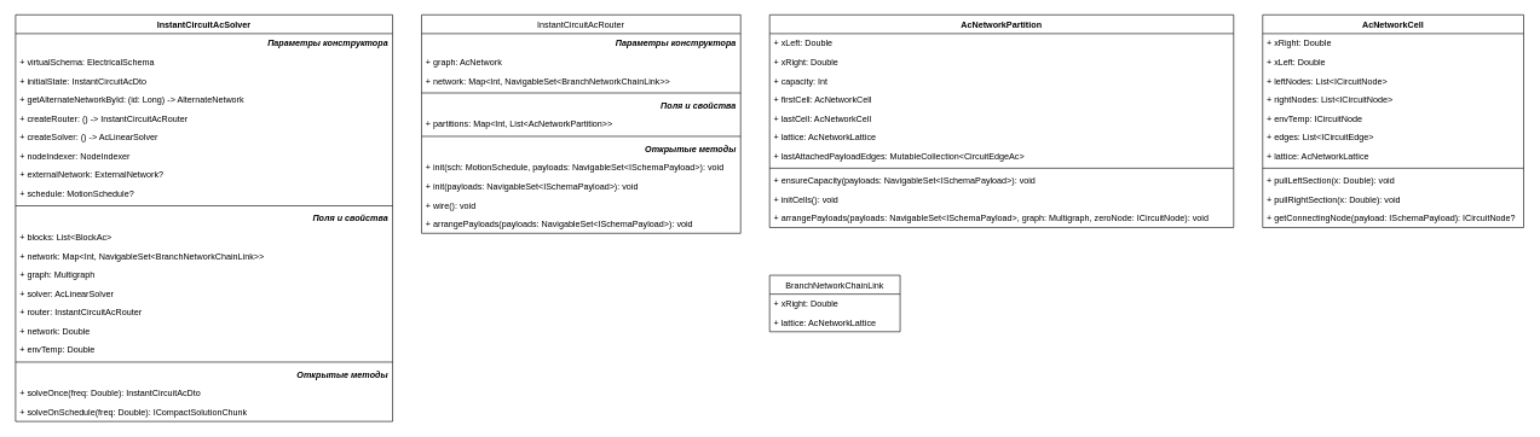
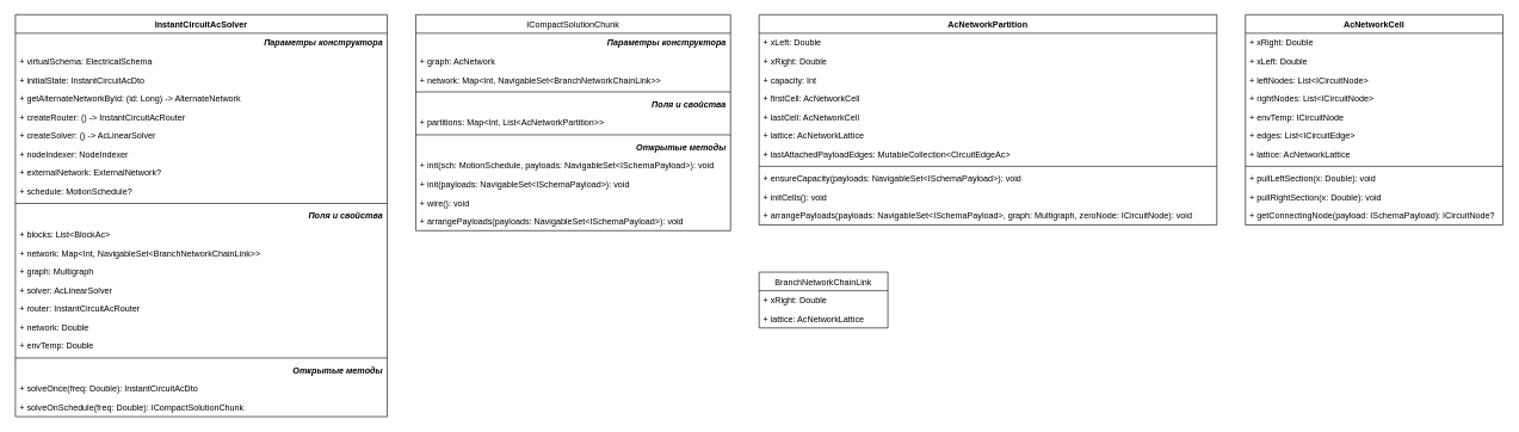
  <mxCell id="0" />
  <mxCell id="1" parent="0" />
  <mxCell id="2" value="BranchNetworkChainLink" style="swimlane;fontStyle=0;childLayout=stackLayout;horizontal=1;startSize=26;fillColor=none;horizontalStack=0;resizeParent=1;resizeParentMax=0;resizeLast=0;collapsible=1;marginBottom=0;" vertex="1" parent="1"><mxGeometry x="1060" y="380" width="180" height="78" as="geometry" /></mxCell>
  <mxCell id="3" value="+ xRight: Double" style="text;strokeColor=none;fillColor=none;align=left;verticalAlign=top;spacingLeft=4;spacingRight=4;overflow=hidden;rotatable=0;points=[[0,0.5],[1,0.5]];portConstraint=eastwest;" vertex="1" parent="2"><mxGeometry y="26" width="180" height="26" as="geometry" /></mxCell>
  <mxCell id="4" value="+ lattice: AcNetworkLattice" style="text;strokeColor=none;fillColor=none;align=left;verticalAlign=top;spacingLeft=4;spacingRight=4;overflow=hidden;rotatable=0;points=[[0,0.5],[1,0.5]];portConstraint=eastwest;" vertex="1" parent="2"><mxGeometry y="52" width="180" height="26" as="geometry" /></mxCell>
  <mxCell id="5" value="InstantCircuitAcSolver" style="swimlane;fontStyle=1;align=center;verticalAlign=top;childLayout=stackLayout;horizontal=1;startSize=26;horizontalStack=0;resizeParent=1;resizeParentMax=0;resizeLast=0;collapsible=1;marginBottom=0;" vertex="1" parent="1"><mxGeometry x="20" y="20" width="520" height="562" as="geometry" /></mxCell>
  <mxCell id="6" value="Параметры конструктора" style="text;strokeColor=none;fillColor=none;align=right;verticalAlign=top;spacingLeft=4;spacingRight=4;overflow=hidden;rotatable=0;points=[[0,0.5],[1,0.5]];portConstraint=eastwest;fontStyle=3" vertex="1" parent="5"><mxGeometry y="26" width="520" height="26" as="geometry" /></mxCell>
  <mxCell id="7" value="+ virtualSchema: ElectricalSchema" style="text;strokeColor=none;fillColor=none;align=left;verticalAlign=top;spacingLeft=4;spacingRight=4;overflow=hidden;rotatable=0;points=[[0,0.5],[1,0.5]];portConstraint=eastwest;" vertex="1" parent="5"><mxGeometry y="52" width="520" height="26" as="geometry" /></mxCell>
  <mxCell id="8" value="+ initialState: InstantCircuitAcDto" style="text;strokeColor=none;fillColor=none;align=left;verticalAlign=top;spacingLeft=4;spacingRight=4;overflow=hidden;rotatable=0;points=[[0,0.5],[1,0.5]];portConstraint=eastwest;" vertex="1" parent="5"><mxGeometry y="78" width="520" height="26" as="geometry" /></mxCell>
  <mxCell id="9" value="+ getAlternateNetworkById: (id: Long) -&gt; AlternateNetwork" style="text;strokeColor=none;fillColor=none;align=left;verticalAlign=top;spacingLeft=4;spacingRight=4;overflow=hidden;rotatable=0;points=[[0,0.5],[1,0.5]];portConstraint=eastwest;" vertex="1" parent="5"><mxGeometry y="104" width="520" height="26" as="geometry" /></mxCell>
  <mxCell id="10" value="+ createRouter: () -&gt; InstantCircuitAcRouter" style="text;strokeColor=none;fillColor=none;align=left;verticalAlign=top;spacingLeft=4;spacingRight=4;overflow=hidden;rotatable=0;points=[[0,0.5],[1,0.5]];portConstraint=eastwest;" vertex="1" parent="5"><mxGeometry y="130" width="520" height="26" as="geometry" /></mxCell>
  <mxCell id="11" value="+ createSolver: () -&gt; AcLinearSolver" style="text;strokeColor=none;fillColor=none;align=left;verticalAlign=top;spacingLeft=4;spacingRight=4;overflow=hidden;rotatable=0;points=[[0,0.5],[1,0.5]];portConstraint=eastwest;" vertex="1" parent="5"><mxGeometry y="156" width="520" height="26" as="geometry" /></mxCell>
  <mxCell id="12" value="+ nodeIndexer: NodeIndexer" style="text;strokeColor=none;fillColor=none;align=left;verticalAlign=top;spacingLeft=4;spacingRight=4;overflow=hidden;rotatable=0;points=[[0,0.5],[1,0.5]];portConstraint=eastwest;" vertex="1" parent="5"><mxGeometry y="182" width="520" height="26" as="geometry" /></mxCell>
  <mxCell id="13" value="+ externalNetwork: ExternalNetwork?" style="text;strokeColor=none;fillColor=none;align=left;verticalAlign=top;spacingLeft=4;spacingRight=4;overflow=hidden;rotatable=0;points=[[0,0.5],[1,0.5]];portConstraint=eastwest;" vertex="1" parent="5"><mxGeometry y="208" width="520" height="26" as="geometry" /></mxCell>
  <mxCell id="14" value="+ schedule: MotionSchedule?" style="text;strokeColor=none;fillColor=none;align=left;verticalAlign=top;spacingLeft=4;spacingRight=4;overflow=hidden;rotatable=0;points=[[0,0.5],[1,0.5]];portConstraint=eastwest;" vertex="1" parent="5"><mxGeometry y="234" width="520" height="26" as="geometry" /></mxCell>
  <mxCell id="15" value="" style="line;strokeWidth=1;fillColor=none;align=left;verticalAlign=middle;spacingTop=-1;spacingLeft=3;spacingRight=3;rotatable=0;labelPosition=right;points=[];portConstraint=eastwest;strokeColor=inherit;" vertex="1" parent="5"><mxGeometry y="260" width="520" height="8" as="geometry" /></mxCell>
  <mxCell id="16" value="Поля и свойства" style="text;strokeColor=none;fillColor=none;align=right;verticalAlign=top;spacingLeft=4;spacingRight=4;overflow=hidden;rotatable=0;points=[[0,0.5],[1,0.5]];portConstraint=eastwest;fontStyle=3" vertex="1" parent="5"><mxGeometry y="268" width="520" height="26" as="geometry" /></mxCell>
  <mxCell id="17" value="+ blocks: List&lt;BlockAc&gt;" style="text;strokeColor=none;fillColor=none;align=left;verticalAlign=top;spacingLeft=4;spacingRight=4;overflow=hidden;rotatable=0;points=[[0,0.5],[1,0.5]];portConstraint=eastwest;" vertex="1" parent="5"><mxGeometry y="294" width="520" height="26" as="geometry" /></mxCell>
  <mxCell id="18" value="+ network: Map&lt;Int, NavigableSet&lt;BranchNetworkChainLink&gt;&gt;" style="text;strokeColor=none;fillColor=none;align=left;verticalAlign=top;spacingLeft=4;spacingRight=4;overflow=hidden;rotatable=0;points=[[0,0.5],[1,0.5]];portConstraint=eastwest;" vertex="1" parent="5"><mxGeometry y="320" width="520" height="26" as="geometry" /></mxCell>
  <mxCell id="19" value="+ graph: Multigraph" style="text;strokeColor=none;fillColor=none;align=left;verticalAlign=top;spacingLeft=4;spacingRight=4;overflow=hidden;rotatable=0;points=[[0,0.5],[1,0.5]];portConstraint=eastwest;" vertex="1" parent="5"><mxGeometry y="346" width="520" height="26" as="geometry" /></mxCell>
  <mxCell id="20" value="+ solver: AcLinearSolver" style="text;strokeColor=none;fillColor=none;align=left;verticalAlign=top;spacingLeft=4;spacingRight=4;overflow=hidden;rotatable=0;points=[[0,0.5],[1,0.5]];portConstraint=eastwest;" vertex="1" parent="5"><mxGeometry y="372" width="520" height="26" as="geometry" /></mxCell>
  <mxCell id="21" value="+ router: InstantCircuitAcRouter" style="text;strokeColor=none;fillColor=none;align=left;verticalAlign=top;spacingLeft=4;spacingRight=4;overflow=hidden;rotatable=0;points=[[0,0.5],[1,0.5]];portConstraint=eastwest;" vertex="1" parent="5"><mxGeometry y="398" width="520" height="26" as="geometry" /></mxCell>
  <mxCell id="22" value="+ network: Double" style="text;strokeColor=none;fillColor=none;align=left;verticalAlign=top;spacingLeft=4;spacingRight=4;overflow=hidden;rotatable=0;points=[[0,0.5],[1,0.5]];portConstraint=eastwest;" vertex="1" parent="5"><mxGeometry y="424" width="520" height="26" as="geometry" /></mxCell>
  <mxCell id="23" value="+ envTemp: Double" style="text;strokeColor=none;fillColor=none;align=left;verticalAlign=top;spacingLeft=4;spacingRight=4;overflow=hidden;rotatable=0;points=[[0,0.5],[1,0.5]];portConstraint=eastwest;" vertex="1" parent="5"><mxGeometry y="450" width="520" height="26" as="geometry" /></mxCell>
  <mxCell id="24" value="" style="line;strokeWidth=1;fillColor=none;align=left;verticalAlign=middle;spacingTop=-1;spacingLeft=3;spacingRight=3;rotatable=0;labelPosition=right;points=[];portConstraint=eastwest;strokeColor=inherit;" vertex="1" parent="5"><mxGeometry y="476" width="520" height="8" as="geometry" /></mxCell>
  <mxCell id="25" value="Открытые методы" style="text;strokeColor=none;fillColor=none;align=right;verticalAlign=top;spacingLeft=4;spacingRight=4;overflow=hidden;rotatable=0;points=[[0,0.5],[1,0.5]];portConstraint=eastwest;fontStyle=3" vertex="1" parent="5"><mxGeometry y="484" width="520" height="26" as="geometry" /></mxCell>
  <mxCell id="26" value="+ solveOnce(freq: Double): InstantCircuitAcDto" style="text;strokeColor=none;fillColor=none;align=left;verticalAlign=top;spacingLeft=4;spacingRight=4;overflow=hidden;rotatable=0;points=[[0,0.5],[1,0.5]];portConstraint=eastwest;" vertex="1" parent="5"><mxGeometry y="510" width="520" height="26" as="geometry" /></mxCell>
  <mxCell id="27" value="+ solveOnSchedule(freq: Double): ICompactSolutionChunk" style="text;strokeColor=none;fillColor=none;align=left;verticalAlign=top;spacingLeft=4;spacingRight=4;overflow=hidden;rotatable=0;points=[[0,0.5],[1,0.5]];portConstraint=eastwest;" vertex="1" parent="5"><mxGeometry y="536" width="520" height="26" as="geometry" /></mxCell>
- <mxCell id="28" value="InstantCircuitAcRouter" style="swimlane;fontStyle=0;childLayout=stackLayout;horizontal=1;startSize=26;fillColor=none;horizontalStack=0;resizeParent=1;resizeParentMax=0;resizeLast=0;collapsible=1;marginBottom=0;" vertex="1" parent="1"><mxGeometry x="580" y="20" width="440" height="302" as="geometry"><mxRectangle x="40" y="40" width="160" height="30" as="alternateBounds" /></mxGeometry></mxCell>
+ <mxCell id="28" value="ICompactSolutionChunk" style="swimlane;fontStyle=0;childLayout=stackLayout;horizontal=1;startSize=26;fillColor=none;horizontalStack=0;resizeParent=1;resizeParentMax=0;resizeLast=0;collapsible=1;marginBottom=0;" vertex="1" parent="1"><mxGeometry x="580" y="20" width="440" height="302" as="geometry"><mxRectangle x="40" y="40" width="160" height="30" as="alternateBounds" /></mxGeometry></mxCell>
  <mxCell id="29" value="Параметры конструктора" style="text;strokeColor=none;fillColor=none;align=right;verticalAlign=top;spacingLeft=4;spacingRight=4;overflow=hidden;rotatable=0;points=[[0,0.5],[1,0.5]];portConstraint=eastwest;fontStyle=3" vertex="1" parent="28"><mxGeometry y="26" width="440" height="26" as="geometry" /></mxCell>
  <mxCell id="30" value="+ graph: AcNetwork" style="text;strokeColor=none;fillColor=none;align=left;verticalAlign=top;spacingLeft=4;spacingRight=4;overflow=hidden;rotatable=0;points=[[0,0.5],[1,0.5]];portConstraint=eastwest;" vertex="1" parent="28"><mxGeometry y="52" width="440" height="26" as="geometry" /></mxCell>
  <mxCell id="31" value="+ network: Map&lt;Int, NavigableSet&lt;BranchNetworkChainLink&gt;&gt;" style="text;strokeColor=none;fillColor=none;align=left;verticalAlign=top;spacingLeft=4;spacingRight=4;overflow=hidden;rotatable=0;points=[[0,0.5],[1,0.5]];portConstraint=eastwest;" vertex="1" parent="28"><mxGeometry y="78" width="440" height="26" as="geometry" /></mxCell>
  <mxCell id="32" value="" style="line;strokeWidth=1;fillColor=none;align=left;verticalAlign=middle;spacingTop=-1;spacingLeft=3;spacingRight=3;rotatable=0;labelPosition=right;points=[];portConstraint=eastwest;strokeColor=inherit;" vertex="1" parent="28"><mxGeometry y="104" width="440" height="8" as="geometry" /></mxCell>
  <mxCell id="33" value="Поля и свойства" style="text;strokeColor=none;fillColor=none;align=right;verticalAlign=top;spacingLeft=4;spacingRight=4;overflow=hidden;rotatable=0;points=[[0,0.5],[1,0.5]];portConstraint=eastwest;fontStyle=3" vertex="1" parent="28"><mxGeometry y="112" width="440" height="26" as="geometry" /></mxCell>
  <mxCell id="34" value="+ partitions: Map&lt;Int, List&lt;AcNetworkPartition&gt;&gt;" style="text;strokeColor=none;fillColor=none;align=left;verticalAlign=top;spacingLeft=4;spacingRight=4;overflow=hidden;rotatable=0;points=[[0,0.5],[1,0.5]];portConstraint=eastwest;" vertex="1" parent="28"><mxGeometry y="138" width="440" height="26" as="geometry" /></mxCell>
  <mxCell id="35" value="" style="line;strokeWidth=1;fillColor=none;align=left;verticalAlign=middle;spacingTop=-1;spacingLeft=3;spacingRight=3;rotatable=0;labelPosition=right;points=[];portConstraint=eastwest;strokeColor=inherit;" vertex="1" parent="28"><mxGeometry y="164" width="440" height="8" as="geometry" /></mxCell>
  <mxCell id="36" value="Открытые методы" style="text;strokeColor=none;fillColor=none;align=right;verticalAlign=top;spacingLeft=4;spacingRight=4;overflow=hidden;rotatable=0;points=[[0,0.5],[1,0.5]];portConstraint=eastwest;fontStyle=3" vertex="1" parent="28"><mxGeometry y="172" width="440" height="26" as="geometry" /></mxCell>
  <mxCell id="37" value="+ init(sch: MotionSchedule, payloads: NavigableSet&lt;ISchemaPayload&gt;): void" style="text;strokeColor=none;fillColor=none;align=left;verticalAlign=top;spacingLeft=4;spacingRight=4;overflow=hidden;rotatable=0;points=[[0,0.5],[1,0.5]];portConstraint=eastwest;" vertex="1" parent="28"><mxGeometry y="198" width="440" height="26" as="geometry" /></mxCell>
  <mxCell id="38" value="+ init(payloads: NavigableSet&lt;ISchemaPayload&gt;): void" style="text;strokeColor=none;fillColor=none;align=left;verticalAlign=top;spacingLeft=4;spacingRight=4;overflow=hidden;rotatable=0;points=[[0,0.5],[1,0.5]];portConstraint=eastwest;" vertex="1" parent="28"><mxGeometry y="224" width="440" height="26" as="geometry" /></mxCell>
  <mxCell id="39" value="+ wire(): void" style="text;strokeColor=none;fillColor=none;align=left;verticalAlign=top;spacingLeft=4;spacingRight=4;overflow=hidden;rotatable=0;points=[[0,0.5],[1,0.5]];portConstraint=eastwest;" vertex="1" parent="28"><mxGeometry y="250" width="440" height="26" as="geometry" /></mxCell>
  <mxCell id="40" value="+ arrangePayloads(payloads: NavigableSet&lt;ISchemaPayload&gt;): void" style="text;strokeColor=none;fillColor=none;align=left;verticalAlign=top;spacingLeft=4;spacingRight=4;overflow=hidden;rotatable=0;points=[[0,0.5],[1,0.5]];portConstraint=eastwest;" vertex="1" parent="28"><mxGeometry y="276" width="440" height="26" as="geometry" /></mxCell>
  <mxCell id="41" value="AcNetworkPartition" style="swimlane;fontStyle=1;align=center;verticalAlign=top;childLayout=stackLayout;horizontal=1;startSize=26;horizontalStack=0;resizeParent=1;resizeParentMax=0;resizeLast=0;collapsible=1;marginBottom=0;" vertex="1" parent="1"><mxGeometry x="1060" y="20" width="640" height="294" as="geometry"><mxRectangle x="600" width="150" height="30" as="alternateBounds" /></mxGeometry></mxCell>
  <mxCell id="42" value="+ xLeft: Double" style="text;strokeColor=none;fillColor=none;align=left;verticalAlign=top;spacingLeft=4;spacingRight=4;overflow=hidden;rotatable=0;points=[[0,0.5],[1,0.5]];portConstraint=eastwest;" vertex="1" parent="41"><mxGeometry y="26" width="640" height="26" as="geometry" /></mxCell>
  <mxCell id="43" value="+ xRight: Double" style="text;strokeColor=none;fillColor=none;align=left;verticalAlign=top;spacingLeft=4;spacingRight=4;overflow=hidden;rotatable=0;points=[[0,0.5],[1,0.5]];portConstraint=eastwest;" vertex="1" parent="41"><mxGeometry y="52" width="640" height="26" as="geometry" /></mxCell>
  <mxCell id="44" value="+ capacity: Int" style="text;strokeColor=none;fillColor=none;align=left;verticalAlign=top;spacingLeft=4;spacingRight=4;overflow=hidden;rotatable=0;points=[[0,0.5],[1,0.5]];portConstraint=eastwest;" vertex="1" parent="41"><mxGeometry y="78" width="640" height="26" as="geometry" /></mxCell>
  <mxCell id="45" value="+ firstCell: AcNetworkCell" style="text;strokeColor=none;fillColor=none;align=left;verticalAlign=top;spacingLeft=4;spacingRight=4;overflow=hidden;rotatable=0;points=[[0,0.5],[1,0.5]];portConstraint=eastwest;" vertex="1" parent="41"><mxGeometry y="104" width="640" height="26" as="geometry" /></mxCell>
  <mxCell id="46" value="+ lastCell: AcNetworkCell" style="text;strokeColor=none;fillColor=none;align=left;verticalAlign=top;spacingLeft=4;spacingRight=4;overflow=hidden;rotatable=0;points=[[0,0.5],[1,0.5]];portConstraint=eastwest;" vertex="1" parent="41"><mxGeometry y="130" width="640" height="26" as="geometry" /></mxCell>
  <mxCell id="47" value="+ lattice: AcNetworkLattice" style="text;strokeColor=none;fillColor=none;align=left;verticalAlign=top;spacingLeft=4;spacingRight=4;overflow=hidden;rotatable=0;points=[[0,0.5],[1,0.5]];portConstraint=eastwest;" vertex="1" parent="41"><mxGeometry y="156" width="640" height="26" as="geometry" /></mxCell>
  <mxCell id="48" value="+ lastAttachedPayloadEdges: MutableCollection&lt;CircuitEdgeAc&gt;" style="text;strokeColor=none;fillColor=none;align=left;verticalAlign=top;spacingLeft=4;spacingRight=4;overflow=hidden;rotatable=0;points=[[0,0.5],[1,0.5]];portConstraint=eastwest;" vertex="1" parent="41"><mxGeometry y="182" width="640" height="26" as="geometry" /></mxCell>
  <mxCell id="49" value="" style="line;strokeWidth=1;fillColor=none;align=left;verticalAlign=middle;spacingTop=-1;spacingLeft=3;spacingRight=3;rotatable=0;labelPosition=right;points=[];portConstraint=eastwest;strokeColor=inherit;" vertex="1" parent="41"><mxGeometry y="208" width="640" height="8" as="geometry" /></mxCell>
  <mxCell id="50" value="+ ensureCapacity(payloads: NavigableSet&lt;ISchemaPayload&gt;): void" style="text;strokeColor=none;fillColor=none;align=left;verticalAlign=top;spacingLeft=4;spacingRight=4;overflow=hidden;rotatable=0;points=[[0,0.5],[1,0.5]];portConstraint=eastwest;" vertex="1" parent="41"><mxGeometry y="216" width="640" height="26" as="geometry" /></mxCell>
  <mxCell id="51" value="+ initCells(): void" style="text;strokeColor=none;fillColor=none;align=left;verticalAlign=top;spacingLeft=4;spacingRight=4;overflow=hidden;rotatable=0;points=[[0,0.5],[1,0.5]];portConstraint=eastwest;" vertex="1" parent="41"><mxGeometry y="242" width="640" height="26" as="geometry" /></mxCell>
  <mxCell id="52" value="+ arrangePayloads(payloads: NavigableSet&lt;ISchemaPayload&gt;, graph: Multigraph, zeroNode: ICircuitNode): void" style="text;strokeColor=none;fillColor=none;align=left;verticalAlign=top;spacingLeft=4;spacingRight=4;overflow=hidden;rotatable=0;points=[[0,0.5],[1,0.5]];portConstraint=eastwest;" vertex="1" parent="41"><mxGeometry y="268" width="640" height="26" as="geometry" /></mxCell>
  <mxCell id="53" value="AcNetworkCell" style="swimlane;fontStyle=1;align=center;verticalAlign=top;childLayout=stackLayout;horizontal=1;startSize=26;horizontalStack=0;resizeParent=1;resizeParentMax=0;resizeLast=0;collapsible=1;marginBottom=0;" vertex="1" parent="1"><mxGeometry x="1740" y="20" width="360" height="294" as="geometry"><mxRectangle x="600" width="150" height="30" as="alternateBounds" /></mxGeometry></mxCell>
  <mxCell id="54" value="+ xRight: Double" style="text;strokeColor=none;fillColor=none;align=left;verticalAlign=top;spacingLeft=4;spacingRight=4;overflow=hidden;rotatable=0;points=[[0,0.5],[1,0.5]];portConstraint=eastwest;" vertex="1" parent="53"><mxGeometry y="26" width="360" height="26" as="geometry" /></mxCell>
  <mxCell id="55" value="+ xLeft: Double" style="text;strokeColor=none;fillColor=none;align=left;verticalAlign=top;spacingLeft=4;spacingRight=4;overflow=hidden;rotatable=0;points=[[0,0.5],[1,0.5]];portConstraint=eastwest;" vertex="1" parent="53"><mxGeometry y="52" width="360" height="26" as="geometry" /></mxCell>
  <mxCell id="56" value="+ leftNodes: List&lt;ICircuitNode&gt;" style="text;strokeColor=none;fillColor=none;align=left;verticalAlign=top;spacingLeft=4;spacingRight=4;overflow=hidden;rotatable=0;points=[[0,0.5],[1,0.5]];portConstraint=eastwest;" vertex="1" parent="53"><mxGeometry y="78" width="360" height="26" as="geometry" /></mxCell>
  <mxCell id="57" value="+ rightNodes: List&lt;ICircuitNode&gt;" style="text;strokeColor=none;fillColor=none;align=left;verticalAlign=top;spacingLeft=4;spacingRight=4;overflow=hidden;rotatable=0;points=[[0,0.5],[1,0.5]];portConstraint=eastwest;" vertex="1" parent="53"><mxGeometry y="104" width="360" height="26" as="geometry" /></mxCell>
  <mxCell id="58" value="+ envTemp: ICircuitNode" style="text;strokeColor=none;fillColor=none;align=left;verticalAlign=top;spacingLeft=4;spacingRight=4;overflow=hidden;rotatable=0;points=[[0,0.5],[1,0.5]];portConstraint=eastwest;" vertex="1" parent="53"><mxGeometry y="130" width="360" height="26" as="geometry" /></mxCell>
  <mxCell id="59" value="+ edges: List&lt;ICircuitEdge&gt;" style="text;strokeColor=none;fillColor=none;align=left;verticalAlign=top;spacingLeft=4;spacingRight=4;overflow=hidden;rotatable=0;points=[[0,0.5],[1,0.5]];portConstraint=eastwest;" vertex="1" parent="53"><mxGeometry y="156" width="360" height="26" as="geometry" /></mxCell>
  <mxCell id="60" value="+ lattice: AcNetworkLattice" style="text;strokeColor=none;fillColor=none;align=left;verticalAlign=top;spacingLeft=4;spacingRight=4;overflow=hidden;rotatable=0;points=[[0,0.5],[1,0.5]];portConstraint=eastwest;" vertex="1" parent="53"><mxGeometry y="182" width="360" height="26" as="geometry" /></mxCell>
  <mxCell id="61" value="" style="line;strokeWidth=1;fillColor=none;align=left;verticalAlign=middle;spacingTop=-1;spacingLeft=3;spacingRight=3;rotatable=0;labelPosition=right;points=[];portConstraint=eastwest;strokeColor=inherit;" vertex="1" parent="53"><mxGeometry y="208" width="360" height="8" as="geometry" /></mxCell>
  <mxCell id="62" value="+ pullLeftSection(x: Double): void" style="text;strokeColor=none;fillColor=none;align=left;verticalAlign=top;spacingLeft=4;spacingRight=4;overflow=hidden;rotatable=0;points=[[0,0.5],[1,0.5]];portConstraint=eastwest;" vertex="1" parent="53"><mxGeometry y="216" width="360" height="26" as="geometry" /></mxCell>
  <mxCell id="63" value="+ pullRightSection(x: Double): void" style="text;strokeColor=none;fillColor=none;align=left;verticalAlign=top;spacingLeft=4;spacingRight=4;overflow=hidden;rotatable=0;points=[[0,0.5],[1,0.5]];portConstraint=eastwest;" vertex="1" parent="53"><mxGeometry y="242" width="360" height="26" as="geometry" /></mxCell>
  <mxCell id="64" value="+ getConnectingNode(payload: ISchemaPayload): ICircuitNode?" style="text;strokeColor=none;fillColor=none;align=left;verticalAlign=top;spacingLeft=4;spacingRight=4;overflow=hidden;rotatable=0;points=[[0,0.5],[1,0.5]];portConstraint=eastwest;" vertex="1" parent="53"><mxGeometry y="268" width="360" height="26" as="geometry" /></mxCell>
